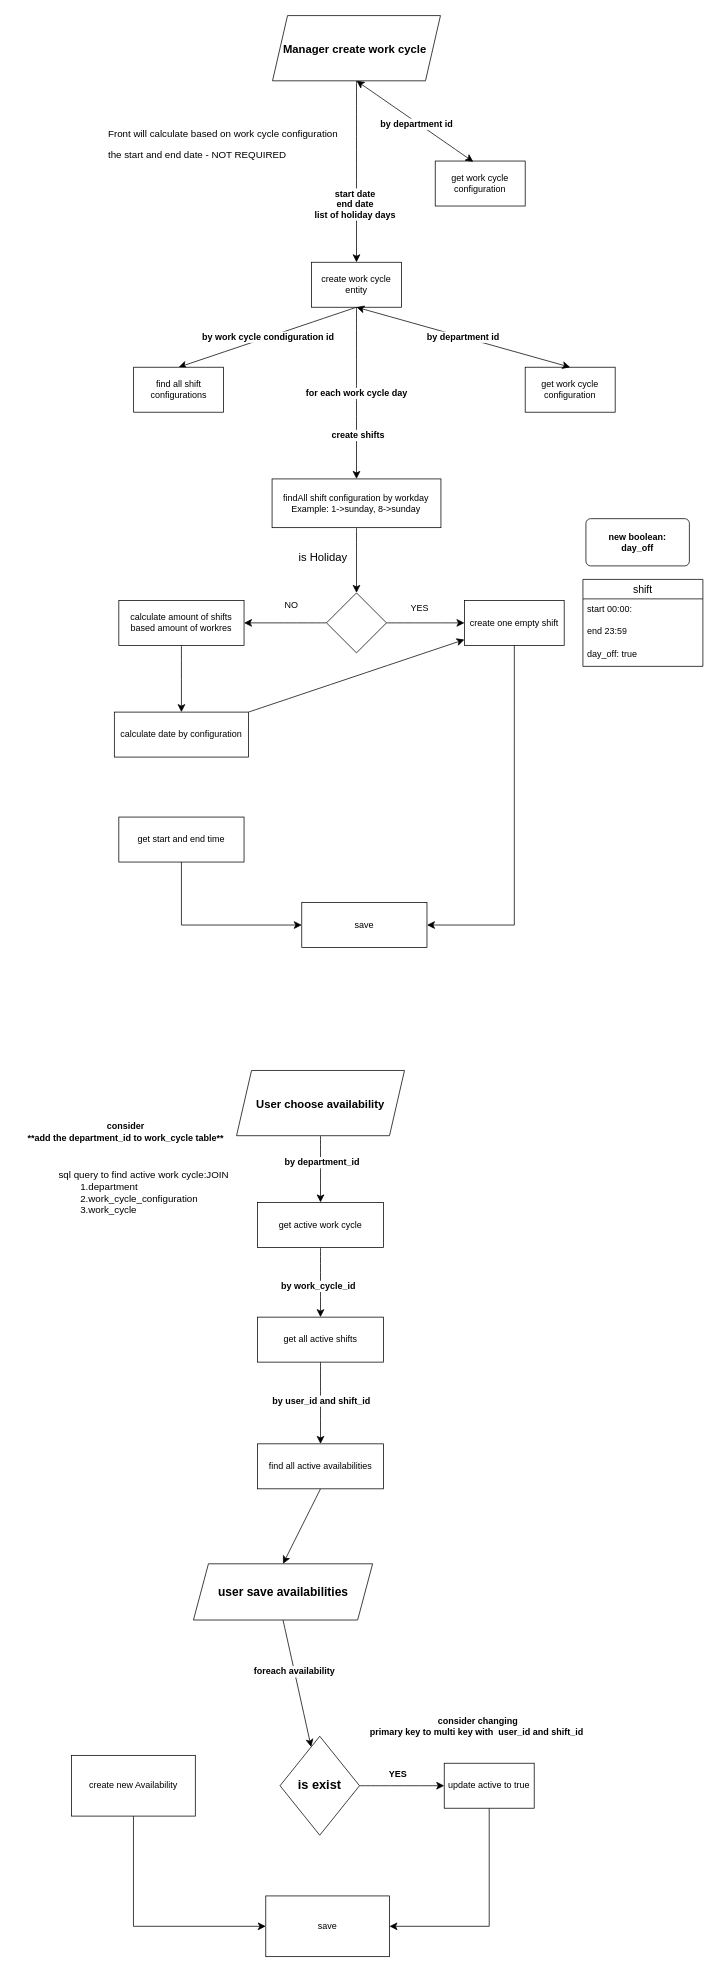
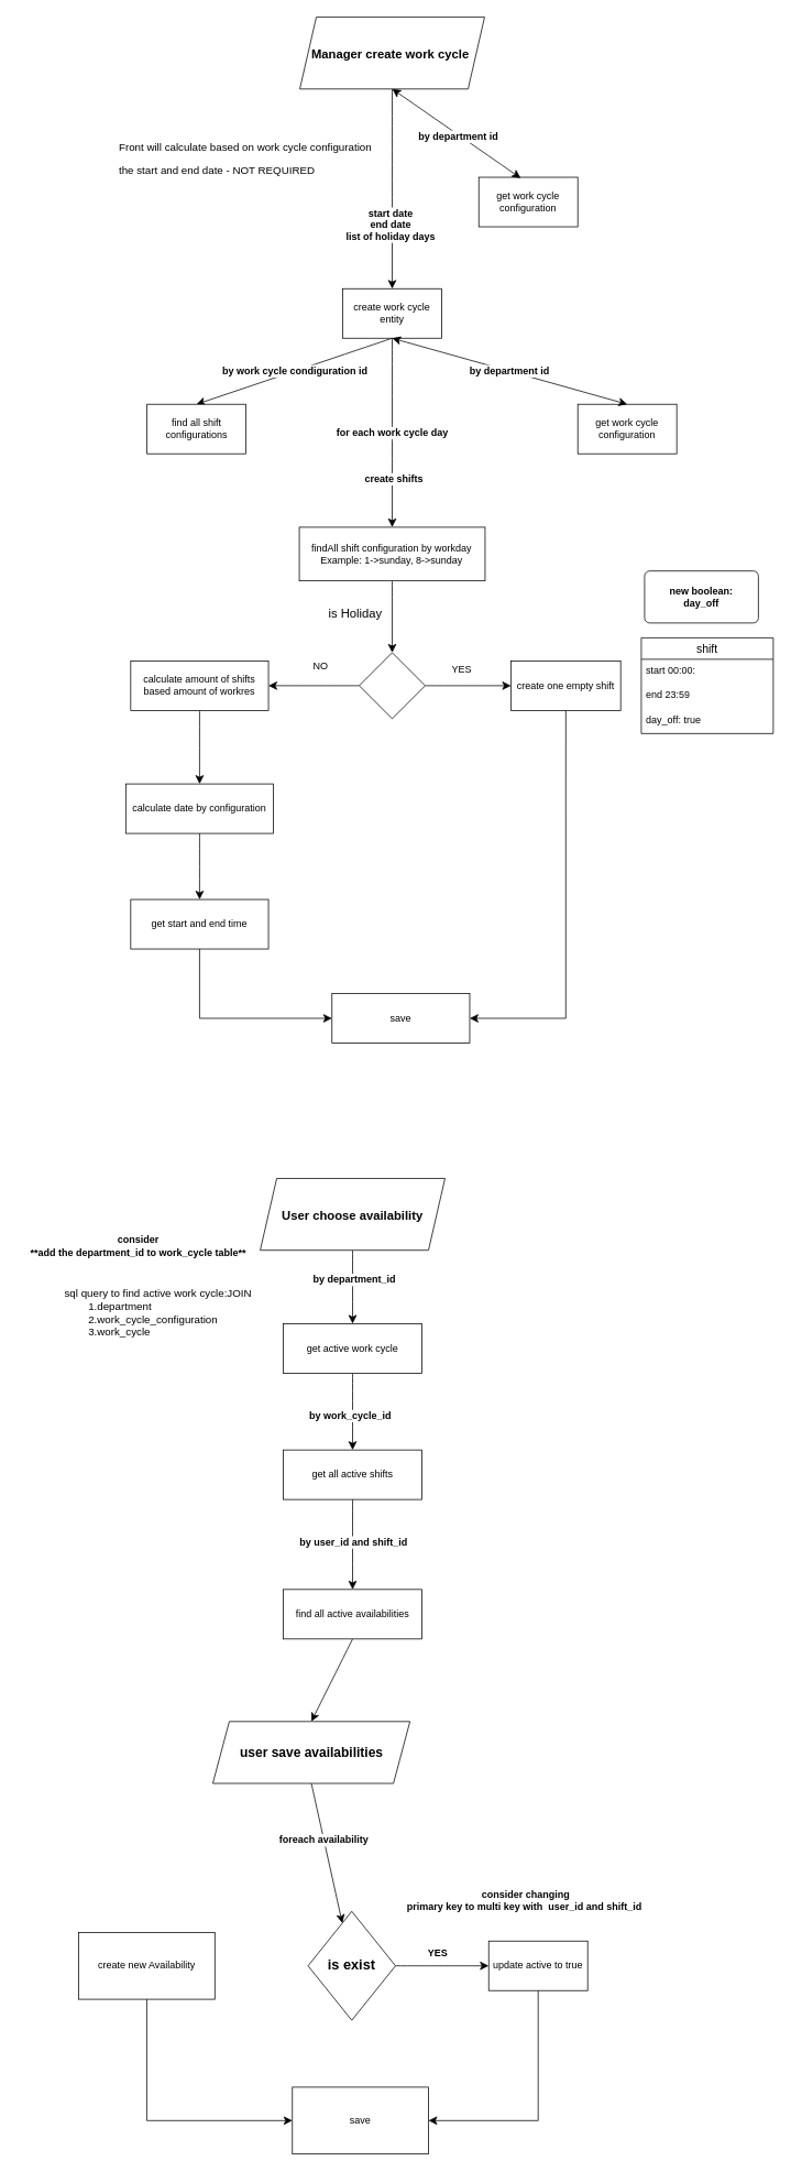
  <mxCell id="0" />
  <mxCell id="1" parent="0" />
  <mxCell id="2" value="" style="edgeStyle=none;curved=1;rounded=0;orthogonalLoop=1;jettySize=auto;html=1;fontSize=12;startSize=8;endSize=8;exitX=0.5;exitY=1;exitDx=0;exitDy=0;" edge="1" parent="1" source="18" target="6"><mxGeometry relative="1" as="geometry"><mxPoint x="475" y="125" as="sourcePoint" /><mxPoint x="475" y="302" as="targetPoint" /></mxGeometry></mxCell>
  <mxCell id="3" value="&lt;b&gt;start date&lt;br&gt;end date&lt;/b&gt;&lt;div&gt;&lt;b&gt;list of holiday days&lt;/b&gt;&lt;/div&gt;" style="edgeLabel;html=1;align=center;verticalAlign=middle;resizable=0;points=[];fontSize=12;" vertex="1" connectable="0" parent="2"><mxGeometry x="0.36" y="-3" relative="1" as="geometry"><mxPoint as="offset" /></mxGeometry></mxCell>
  <mxCell id="4" value="get work cycle configuration" style="rounded=0;whiteSpace=wrap;html=1;" vertex="1" parent="1"><mxGeometry x="580" y="214" width="120" height="60" as="geometry" /></mxCell>
  <mxCell id="5" value="&lt;b&gt;by work cycle condiguration id&lt;/b&gt;" style="edgeStyle=none;curved=1;rounded=0;orthogonalLoop=1;jettySize=auto;html=1;fontSize=12;startSize=8;endSize=8;exitX=0.5;exitY=1;exitDx=0;exitDy=0;entryX=0.5;entryY=0;entryDx=0;entryDy=0;" edge="1" parent="1" source="6" target="11"><mxGeometry relative="1" as="geometry" /></mxCell>
  <mxCell id="6" value="create work cycle entity" style="rounded=0;whiteSpace=wrap;html=1;" vertex="1" parent="1"><mxGeometry x="415" y="349" width="120" height="60" as="geometry" /></mxCell>
  <mxCell id="7" value="&lt;h1 style=&quot;margin-top: 0px;&quot;&gt;&lt;font style=&quot;font-size: 13px; font-weight: normal;&quot;&gt;Front will calculate based on work cycle configuration the start and end date - NOT REQUIRED&lt;/font&gt;&lt;/h1&gt;" style="text;html=1;whiteSpace=wrap;overflow=hidden;rounded=0;" vertex="1" parent="1"><mxGeometry x="142" y="153" width="322" height="70" as="geometry" /></mxCell>
  <mxCell id="8" value="get work cycle configuration" style="rounded=0;whiteSpace=wrap;html=1;" vertex="1" parent="1"><mxGeometry x="700" y="489" width="120" height="60" as="geometry" /></mxCell>
  <mxCell id="9" value="&lt;b&gt;for each work cycle day&lt;/b&gt;" style="edgeStyle=none;curved=1;rounded=0;orthogonalLoop=1;jettySize=auto;html=1;fontSize=12;startSize=8;endSize=8;exitX=0.5;exitY=1;exitDx=0;exitDy=0;" edge="1" parent="1" source="6" target="15"><mxGeometry relative="1" as="geometry" /></mxCell>
  <mxCell id="10" value="create shifts" style="edgeLabel;html=1;align=center;verticalAlign=middle;resizable=0;points=[];fontSize=12;fontStyle=1" vertex="1" connectable="0" parent="9"><mxGeometry x="0.491" y="1" relative="1" as="geometry"><mxPoint as="offset" /></mxGeometry></mxCell>
  <mxCell id="11" value="find all shift configurations" style="rounded=0;whiteSpace=wrap;html=1;" vertex="1" parent="1"><mxGeometry x="177.75" y="489" width="120" height="60" as="geometry" /></mxCell>
  <mxCell id="12" value="&lt;b&gt;by department id&lt;/b&gt;" style="endArrow=classic;startArrow=classic;html=1;rounded=0;fontSize=12;startSize=8;endSize=8;curved=1;exitX=0.5;exitY=1;exitDx=0;exitDy=0;entryX=0.5;entryY=0;entryDx=0;entryDy=0;" edge="1" parent="1" source="6" target="8"><mxGeometry width="50" height="50" relative="1" as="geometry"><mxPoint x="588" y="555" as="sourcePoint" /><mxPoint x="638" y="505" as="targetPoint" /></mxGeometry></mxCell>
  <mxCell id="13" value="" style="edgeStyle=none;curved=1;rounded=0;orthogonalLoop=1;jettySize=auto;html=1;fontSize=12;startSize=8;endSize=8;" edge="1" parent="1" source="15" target="23"><mxGeometry relative="1" as="geometry" /></mxCell>
  <mxCell id="14" value="is Holiday" style="edgeLabel;html=1;align=center;verticalAlign=middle;resizable=0;points=[];fontSize=15;" vertex="1" connectable="0" parent="13"><mxGeometry x="-0.182" y="2" relative="1" as="geometry"><mxPoint x="-48" y="2" as="offset" /></mxGeometry></mxCell>
  <mxCell id="15" value="&lt;div&gt;findAll shift configuration by workday&lt;br&gt;Example: 1-&amp;gt;sunday, 8-&amp;gt;sunday&lt;br&gt;&lt;/div&gt;" style="rounded=0;whiteSpace=wrap;html=1;" vertex="1" parent="1"><mxGeometry x="362.38" y="638" width="225.25" height="65" as="geometry" /></mxCell>
  <mxCell id="16" value="" style="endArrow=classic;startArrow=classic;html=1;rounded=0;fontSize=12;startSize=8;endSize=8;curved=1;exitX=0.5;exitY=1;exitDx=0;exitDy=0;entryX=0.423;entryY=0.017;entryDx=0;entryDy=0;entryPerimeter=0;" edge="1" parent="1" source="18" target="4"><mxGeometry width="50" height="50" relative="1" as="geometry"><mxPoint x="475" y="125" as="sourcePoint" /><mxPoint x="609" y="241.5" as="targetPoint" /></mxGeometry></mxCell>
  <mxCell id="17" value="&lt;b&gt;by department id&lt;/b&gt;" style="edgeLabel;html=1;align=center;verticalAlign=middle;resizable=0;points=[];fontSize=12;" vertex="1" connectable="0" parent="16"><mxGeometry x="0.037" y="-2" relative="1" as="geometry"><mxPoint as="offset" /></mxGeometry></mxCell>
  <mxCell id="18" value="&lt;b&gt;&lt;font style=&quot;font-size: 15px;&quot;&gt;Manager create work cycle&amp;nbsp;&lt;/font&gt;&lt;/b&gt;" style="shape=parallelogram;perimeter=parallelogramPerimeter;whiteSpace=wrap;html=1;fixedSize=1;align=center;" vertex="1" parent="1"><mxGeometry x="363" y="20" width="224.01" height="87" as="geometry" /></mxCell>
  <mxCell id="19" value="" style="edgeStyle=none;curved=1;rounded=0;orthogonalLoop=1;jettySize=auto;html=1;fontSize=12;startSize=8;endSize=8;" edge="1" parent="1" source="23" target="25"><mxGeometry relative="1" as="geometry" /></mxCell>
  <mxCell id="20" value="YES" style="edgeLabel;html=1;align=center;verticalAlign=middle;resizable=0;points=[];fontSize=12;" vertex="1" connectable="0" parent="19"><mxGeometry x="-0.176" y="1" relative="1" as="geometry"><mxPoint y="-20" as="offset" /></mxGeometry></mxCell>
  <mxCell id="21" value="" style="edgeStyle=none;curved=1;rounded=0;orthogonalLoop=1;jettySize=auto;html=1;fontSize=12;startSize=8;endSize=8;" edge="1" parent="1" source="23" target="27"><mxGeometry relative="1" as="geometry" /></mxCell>
  <mxCell id="22" value="NO" style="edgeLabel;html=1;align=center;verticalAlign=middle;resizable=0;points=[];fontSize=12;" vertex="1" connectable="0" parent="21"><mxGeometry x="-0.124" relative="1" as="geometry"><mxPoint y="-24" as="offset" /></mxGeometry></mxCell>
  <mxCell id="23" value="" style="rhombus;whiteSpace=wrap;html=1;rounded=0;" vertex="1" parent="1"><mxGeometry x="435.005" y="790" width="80" height="80" as="geometry" /></mxCell>
  <mxCell id="24" style="edgeStyle=orthogonalEdgeStyle;rounded=0;orthogonalLoop=1;jettySize=auto;html=1;entryX=1;entryY=0.5;entryDx=0;entryDy=0;fontSize=12;startSize=8;endSize=8;exitX=0.5;exitY=1;exitDx=0;exitDy=0;" edge="1" parent="1" source="25" target="31"><mxGeometry relative="1" as="geometry"><mxPoint x="726.005" y="872" as="sourcePoint" /><mxPoint x="680" y="1275" as="targetPoint" /></mxGeometry></mxCell>
  <mxCell id="25" value="create one empty shift" style="whiteSpace=wrap;html=1;rounded=0;" vertex="1" parent="1"><mxGeometry x="619.01" y="800" width="133" height="60" as="geometry" /></mxCell>
  <mxCell id="26" value="" style="edgeStyle=none;curved=1;rounded=0;orthogonalLoop=1;jettySize=auto;html=1;fontSize=12;startSize=8;endSize=8;" edge="1" parent="1" source="27" target="29"><mxGeometry relative="1" as="geometry" /></mxCell>
  <mxCell id="27" value="calculate amount of shifts based amount of workres" style="whiteSpace=wrap;html=1;rounded=0;" vertex="1" parent="1"><mxGeometry x="158" y="800" width="167" height="60" as="geometry" /></mxCell>
- <mxCell id="28" value="" style="edgeStyle=none;curved=1;rounded=0;orthogonalLoop=1;jettySize=auto;html=1;fontSize=12;startSize=8;endSize=8;" edge="1" parent="1" source="29" target="25"><mxGeometry relative="1" as="geometry" /></mxCell>
+ <mxCell id="28" value="" style="edgeStyle=none;curved=1;rounded=0;orthogonalLoop=1;jettySize=auto;html=1;fontSize=12;startSize=8;endSize=8;" edge="1" parent="1" source="29" target="30"><mxGeometry relative="1" as="geometry" /></mxCell>
  <mxCell id="29" value="calculate date by configuration" style="whiteSpace=wrap;html=1;rounded=0;" vertex="1" parent="1"><mxGeometry x="152" y="949" width="179" height="60" as="geometry" /></mxCell>
  <mxCell id="30" value="get start and end time" style="whiteSpace=wrap;html=1;rounded=0;" vertex="1" parent="1"><mxGeometry x="158" y="1089" width="167" height="60" as="geometry" /></mxCell>
  <mxCell id="31" value="save" style="whiteSpace=wrap;html=1;rounded=0;" vertex="1" parent="1"><mxGeometry x="402" y="1203" width="167" height="60" as="geometry" /></mxCell>
  <mxCell id="32" value="" style="endArrow=classic;html=1;rounded=0;fontSize=12;startSize=8;endSize=8;exitX=0.5;exitY=1;exitDx=0;exitDy=0;entryX=0;entryY=0.5;entryDx=0;entryDy=0;edgeStyle=orthogonalEdgeStyle;" edge="1" parent="1" source="30" target="31"><mxGeometry width="50" height="50" relative="1" as="geometry"><mxPoint x="389" y="1215" as="sourcePoint" /><mxPoint x="439" y="1165" as="targetPoint" /></mxGeometry></mxCell>
  <mxCell id="33" value="shift" style="swimlane;fontStyle=0;childLayout=stackLayout;horizontal=1;startSize=26;horizontalStack=0;resizeParent=1;resizeParentMax=0;resizeLast=0;collapsible=1;marginBottom=0;align=center;fontSize=14;" vertex="1" parent="1"><mxGeometry x="777" y="772" width="160" height="116" as="geometry" /></mxCell>
  <mxCell id="34" value="start 00:00:" style="text;strokeColor=none;fillColor=none;spacingLeft=4;spacingRight=4;overflow=hidden;rotatable=0;points=[[0,0.5],[1,0.5]];portConstraint=eastwest;fontSize=12;whiteSpace=wrap;html=1;" vertex="1" parent="33"><mxGeometry y="26" width="160" height="30" as="geometry" /></mxCell>
  <mxCell id="35" value="end 23:59" style="text;strokeColor=none;fillColor=none;spacingLeft=4;spacingRight=4;overflow=hidden;rotatable=0;points=[[0,0.5],[1,0.5]];portConstraint=eastwest;fontSize=12;whiteSpace=wrap;html=1;" vertex="1" parent="33"><mxGeometry y="56" width="160" height="30" as="geometry" /></mxCell>
  <mxCell id="36" value="day_off: true" style="text;strokeColor=none;fillColor=none;spacingLeft=4;spacingRight=4;overflow=hidden;rotatable=0;points=[[0,0.5],[1,0.5]];portConstraint=eastwest;fontSize=12;whiteSpace=wrap;html=1;" vertex="1" parent="33"><mxGeometry y="86" width="160" height="30" as="geometry" /></mxCell>
  <mxCell id="37" value="new boolean:&lt;br&gt;day_off" style="rounded=1;arcSize=10;whiteSpace=wrap;html=1;align=center;fontStyle=1" vertex="1" parent="1"><mxGeometry x="781" y="691" width="138" height="63" as="geometry" /></mxCell>
  <mxCell id="38" value="" style="edgeStyle=none;curved=1;rounded=0;orthogonalLoop=1;jettySize=auto;html=1;fontSize=12;startSize=8;endSize=8;exitX=0.5;exitY=1;exitDx=0;exitDy=0;" edge="1" parent="1" source="47" target="46"><mxGeometry relative="1" as="geometry" /></mxCell>
  <mxCell id="39" value="&lt;b&gt;by work_cycle_id&lt;/b&gt;" style="edgeLabel;html=1;align=center;verticalAlign=middle;resizable=0;points=[];fontSize=12;" vertex="1" connectable="0" parent="38"><mxGeometry x="-0.251" y="-2" relative="1" as="geometry"><mxPoint x="-2" y="16" as="offset" /></mxGeometry></mxCell>
  <mxCell id="40" value="" style="edgeStyle=none;curved=1;rounded=0;orthogonalLoop=1;jettySize=auto;html=1;fontSize=12;startSize=8;endSize=8;" edge="1" parent="1" source="42" target="47"><mxGeometry relative="1" as="geometry" /></mxCell>
  <mxCell id="41" value="&lt;b&gt;by department_id&lt;/b&gt;" style="edgeLabel;html=1;align=center;verticalAlign=middle;resizable=0;points=[];fontSize=12;" vertex="1" connectable="0" parent="40"><mxGeometry x="-0.213" y="1" relative="1" as="geometry"><mxPoint as="offset" /></mxGeometry></mxCell>
  <mxCell id="42" value="&lt;b&gt;&lt;font style=&quot;font-size: 15px;&quot;&gt;User choose availability&lt;/font&gt;&lt;/b&gt;" style="shape=parallelogram;perimeter=parallelogramPerimeter;whiteSpace=wrap;html=1;fixedSize=1;align=center;" vertex="1" parent="1"><mxGeometry x="315" y="1427" width="224.01" height="87" as="geometry" /></mxCell>
  <mxCell id="43" value="" style="edgeStyle=none;curved=1;rounded=0;orthogonalLoop=1;jettySize=auto;html=1;fontSize=12;startSize=8;endSize=8;entryX=0.5;entryY=0;entryDx=0;entryDy=0;exitX=0.5;exitY=1;exitDx=0;exitDy=0;" edge="1" parent="1" source="60" target="61"><mxGeometry relative="1" as="geometry"><mxPoint x="298" y="1915" as="sourcePoint" /><mxPoint x="427.005" y="1916" as="targetPoint" /></mxGeometry></mxCell>
  <mxCell id="44" style="edgeStyle=none;curved=1;rounded=0;orthogonalLoop=1;jettySize=auto;html=1;fontSize=12;startSize=8;endSize=8;entryX=0.5;entryY=0;entryDx=0;entryDy=0;exitX=0.5;exitY=1;exitDx=0;exitDy=0;" edge="1" parent="1" source="46" target="60"><mxGeometry relative="1" as="geometry"><mxPoint x="580.4" y="1899" as="targetPoint" /></mxGeometry></mxCell>
  <mxCell id="45" value="by user_id and shift_id" style="edgeLabel;html=1;align=center;verticalAlign=middle;resizable=0;points=[];fontSize=12;fontStyle=1" vertex="1" connectable="0" parent="44"><mxGeometry x="-0.057" relative="1" as="geometry"><mxPoint as="offset" /></mxGeometry></mxCell>
  <mxCell id="46" value="get all active shifts" style="whiteSpace=wrap;html=1;" vertex="1" parent="1"><mxGeometry x="343" y="1756" width="168.01" height="60" as="geometry" /></mxCell>
  <mxCell id="47" value="get active work cycle" style="whiteSpace=wrap;html=1;imageWidth=24;strokeColor=default;align=center;verticalAlign=middle;fontFamily=Helvetica;fontSize=12;fontColor=default;fillColor=default;" vertex="1" parent="1"><mxGeometry x="343" y="1603" width="168.01" height="60" as="geometry" /></mxCell>
  <mxCell id="48" value="sql query to find active work cycle:JOIN&amp;nbsp;&lt;br style=&quot;font-size: 13px;&quot;&gt;&lt;span style=&quot;white-space: pre; font-size: 13px;&quot;&gt;&#09;&lt;/span&gt;1.department&lt;br style=&quot;font-size: 13px;&quot;&gt;&lt;span style=&quot;white-space: pre; font-size: 13px;&quot;&gt;&#09;&lt;/span&gt;2.work_cycle_configuration&lt;br style=&quot;font-size: 13px;&quot;&gt;&lt;span style=&quot;white-space: pre; font-size: 13px;&quot;&gt;&#09;&lt;/span&gt;3.work_cycle" style="text;html=1;align=left;verticalAlign=middle;whiteSpace=wrap;rounded=0;fontSize=13;" vertex="1" parent="1"><mxGeometry x="76" y="1547" width="236.25" height="86" as="geometry" /></mxCell>
  <mxCell id="49" value="&lt;div style=&quot;direction: rtl; font-size: 12px;&quot;&gt;&lt;span style=&quot;background-color: initial; font-size: 12px;&quot;&gt;consider&lt;/span&gt;&lt;/div&gt;**add the department_id to work_cycle table**" style="text;html=1;align=center;verticalAlign=middle;whiteSpace=wrap;rounded=0;fontSize=12;fontStyle=1" vertex="1" parent="1"><mxGeometry x="20.25" y="1470" width="294.75" height="77" as="geometry" /></mxCell>
  <mxCell id="50" value="" style="edgeStyle=none;curved=1;rounded=0;orthogonalLoop=1;jettySize=auto;html=1;fontSize=12;startSize=8;endSize=8;exitX=0.5;exitY=1;exitDx=0;exitDy=0;" edge="1" parent="1" source="61" target="54"><mxGeometry relative="1" as="geometry"><mxPoint x="417.995" y="2045" as="sourcePoint" /><mxPoint x="417.995" y="2137" as="targetPoint" /></mxGeometry></mxCell>
  <mxCell id="51" value="&lt;div style=&quot;direction: ltr;&quot;&gt;&lt;b&gt;foreach availability&lt;/b&gt;&lt;/div&gt;" style="edgeLabel;html=1;align=center;verticalAlign=middle;resizable=0;points=[];fontSize=12;" vertex="1" connectable="0" parent="50"><mxGeometry x="-0.223" relative="1" as="geometry"><mxPoint y="3" as="offset" /></mxGeometry></mxCell>
  <mxCell id="52" value="" style="edgeStyle=none;curved=1;rounded=0;orthogonalLoop=1;jettySize=auto;html=1;fontSize=12;startSize=8;endSize=8;" edge="1" parent="1" source="54" target="56"><mxGeometry relative="1" as="geometry" /></mxCell>
  <mxCell id="53" value="&lt;b&gt;YES&lt;/b&gt;" style="edgeLabel;html=1;align=center;verticalAlign=middle;resizable=0;points=[];fontSize=12;" vertex="1" connectable="0" parent="52"><mxGeometry x="-0.19" y="3" relative="1" as="geometry"><mxPoint x="4" y="-13" as="offset" /></mxGeometry></mxCell>
  <mxCell id="54" value="is exist" style="rhombus;whiteSpace=wrap;html=1;fontSize=17;fontStyle=1" vertex="1" parent="1"><mxGeometry x="373" y="2315" width="106.01" height="132" as="geometry" /></mxCell>
  <mxCell id="55" style="edgeStyle=orthogonalEdgeStyle;rounded=0;orthogonalLoop=1;jettySize=auto;html=1;entryX=1;entryY=0.5;entryDx=0;entryDy=0;fontSize=12;startSize=8;endSize=8;exitX=0.5;exitY=1;exitDx=0;exitDy=0;" edge="1" parent="1" source="56" target="59"><mxGeometry relative="1" as="geometry" /></mxCell>
  <mxCell id="56" value="&lt;span style=&quot;font-weight: normal;&quot;&gt;update active to true&lt;/span&gt;" style="whiteSpace=wrap;html=1;fontSize=12;fontStyle=1;" vertex="1" parent="1"><mxGeometry x="592.015" y="2351" width="120" height="60" as="geometry" /></mxCell>
  <mxCell id="57" value="" style="edgeStyle=orthogonalEdgeStyle;rounded=0;orthogonalLoop=1;jettySize=auto;html=1;fontSize=12;startSize=8;endSize=8;exitX=0.5;exitY=1;exitDx=0;exitDy=0;entryX=0;entryY=0.5;entryDx=0;entryDy=0;" edge="1" parent="1" source="58" target="59"><mxGeometry relative="1" as="geometry" /></mxCell>
  <mxCell id="58" value="create new Availability" style="whiteSpace=wrap;html=1;fontSize=12;fontStyle=0;" vertex="1" parent="1"><mxGeometry x="95" y="2340.5" width="165" height="81" as="geometry" /></mxCell>
  <mxCell id="59" value="save" style="whiteSpace=wrap;html=1;fontSize=12;fontStyle=0;" vertex="1" parent="1"><mxGeometry x="354" y="2528" width="165" height="81" as="geometry" /></mxCell>
  <mxCell id="60" value="find all active availabilities" style="rounded=0;whiteSpace=wrap;html=1;" vertex="1" parent="1"><mxGeometry x="343" y="1925" width="168.01" height="60" as="geometry" /></mxCell>
  <mxCell id="61" value="&lt;font style=&quot;font-size: 16px;&quot;&gt;user save availabilities&lt;/font&gt;" style="shape=parallelogram;perimeter=parallelogramPerimeter;whiteSpace=wrap;html=1;fixedSize=1;align=center;fontStyle=1" vertex="1" parent="1"><mxGeometry x="257.51" y="2085" width="239" height="75" as="geometry" /></mxCell>
  <mxCell id="62" value="&lt;div style=&quot;direction: rtl; font-size: 12px;&quot;&gt;&lt;span style=&quot;background-color: initial; font-size: 12px;&quot;&gt;consider&amp;nbsp;&lt;/span&gt;&lt;span style=&quot;background-color: initial;&quot;&gt;changing&amp;nbsp;&lt;/span&gt;&lt;/div&gt;&lt;div style=&quot;direction: rtl; font-size: 12px;&quot;&gt;&lt;span style=&quot;background-color: initial;&quot;&gt;primary key to multi key with&amp;nbsp; user_id and shift_id&lt;/span&gt;&lt;/div&gt;" style="text;html=1;align=center;verticalAlign=middle;whiteSpace=wrap;rounded=0;fontSize=12;fontStyle=1" vertex="1" parent="1"><mxGeometry x="486.25" y="2263.5" width="298.75" height="77" as="geometry" /></mxCell>
